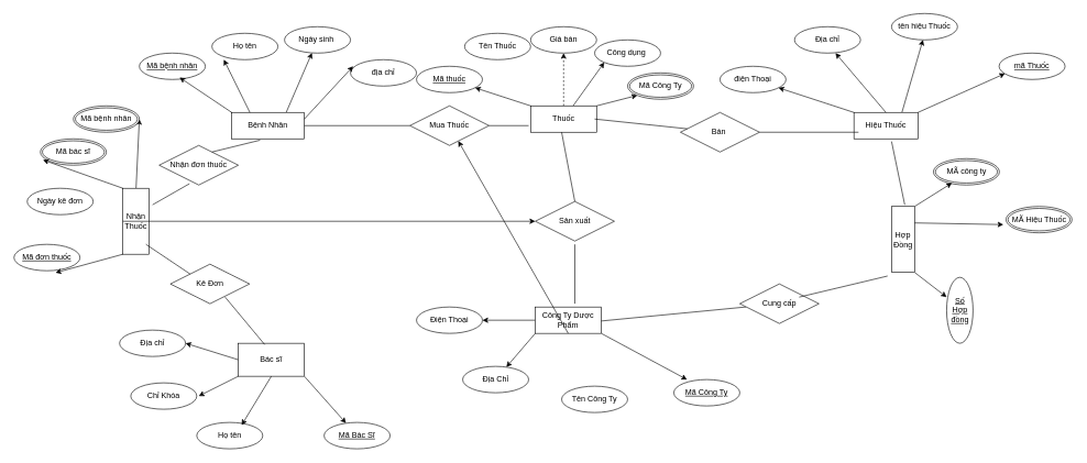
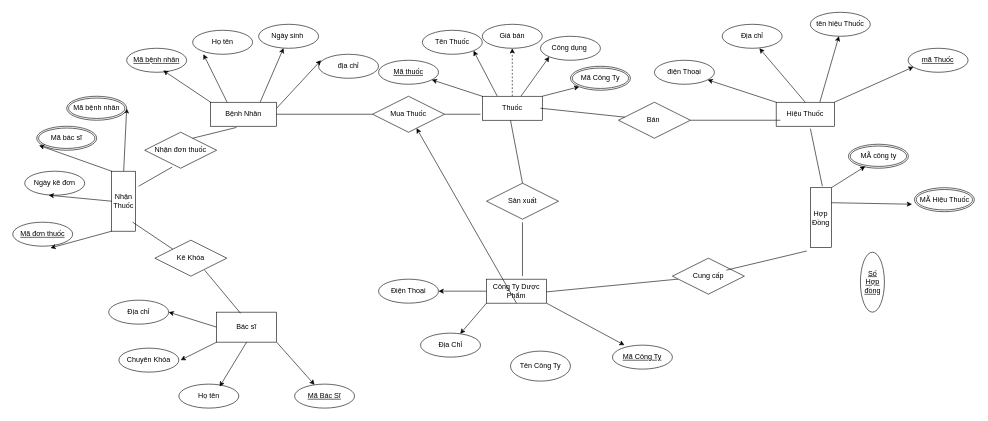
  <mxCell id="0" />
  <mxCell id="1" parent="0" />
  <mxCell id="2" value="Mã thuốc" style="ellipse;whiteSpace=wrap;html=1;align=center;fontStyle=4;" vertex="1" parent="1"><mxGeometry x="630" y="100" width="100" height="40" as="geometry" /></mxCell>
  <mxCell id="3" value="Tên Thuốc" style="ellipse;whiteSpace=wrap;html=1;align=center;direction=west;" vertex="1" parent="1"><mxGeometry x="703" y="50" width="100" height="40" as="geometry" /></mxCell>
  <mxCell id="4" style="rounded=0;orthogonalLoop=1;jettySize=auto;html=1;exitX=1;exitY=1;exitDx=0;exitDy=0;" edge="1" parent="1" source="9" target="2"><mxGeometry relative="1" as="geometry" /></mxCell>
  <mxCell id="5" style="rounded=0;orthogonalLoop=1;jettySize=auto;html=1;exitX=0;exitY=1;exitDx=0;exitDy=0;entryX=0;entryY=1;entryDx=0;entryDy=0;" edge="1" parent="1" source="9" target="12"><mxGeometry relative="1" as="geometry" /></mxCell>
  <mxCell id="6" style="rounded=0;orthogonalLoop=1;jettySize=auto;html=1;entryX=0;entryY=1;entryDx=0;entryDy=0;" edge="1" parent="1" source="9" target="10"><mxGeometry relative="1" as="geometry" /></mxCell>
  <mxCell id="7" style="edgeStyle=orthogonalEdgeStyle;rounded=0;orthogonalLoop=1;jettySize=auto;html=1;exitX=0.5;exitY=1;exitDx=0;exitDy=0;entryX=0.5;entryY=1;entryDx=0;entryDy=0;dashed=1;" edge="1" parent="1" source="9" target="11"><mxGeometry relative="1" as="geometry" /></mxCell>
+ <mxCell id="8" style="rounded=0;orthogonalLoop=1;jettySize=auto;html=1;exitX=0.75;exitY=1;exitDx=0;exitDy=0;entryX=0;entryY=0;entryDx=0;entryDy=0;" edge="1" parent="1" source="9" target="3"><mxGeometry relative="1" as="geometry" /></mxCell>
  <mxCell id="9" value="Thuốc" style="whiteSpace=wrap;html=1;align=center;direction=west;" vertex="1" parent="1"><mxGeometry x="803" y="160" width="100" height="40" as="geometry" /></mxCell>
  <mxCell id="10" value="Công dụng&amp;nbsp;" style="ellipse;whiteSpace=wrap;html=1;align=center;" vertex="1" parent="1"><mxGeometry x="900" y="60" width="100" height="40" as="geometry" /></mxCell>
  <mxCell id="11" value="Giá bán" style="ellipse;whiteSpace=wrap;html=1;align=center;" vertex="1" parent="1"><mxGeometry x="803" y="40" width="100" height="40" as="geometry" /></mxCell>
  <mxCell id="12" value="Mã Công Ty" style="ellipse;shape=doubleEllipse;margin=3;whiteSpace=wrap;html=1;align=center;" vertex="1" parent="1"><mxGeometry x="950" y="110" width="100" height="40" as="geometry" /></mxCell>
  <mxCell id="13" style="rounded=0;orthogonalLoop=1;jettySize=auto;html=1;exitX=0;exitY=1;exitDx=0;exitDy=0;" edge="1" parent="1" source="15" target="18"><mxGeometry relative="1" as="geometry" /></mxCell>
  <mxCell id="14" style="rounded=0;orthogonalLoop=1;jettySize=auto;html=1;exitX=0;exitY=0.5;exitDx=0;exitDy=0;entryX=1;entryY=0.5;entryDx=0;entryDy=0;" edge="1" parent="1" source="15" target="19"><mxGeometry relative="1" as="geometry" /></mxCell>
  <mxCell id="15" value="Công Ty Dược Phẩm" style="whiteSpace=wrap;html=1;align=center;" vertex="1" parent="1"><mxGeometry x="810" y="465" width="100" height="40" as="geometry" /></mxCell>
  <mxCell id="16" value="Mã Công Ty" style="ellipse;whiteSpace=wrap;html=1;align=center;fontStyle=4;" vertex="1" parent="1"><mxGeometry x="1020" y="575" width="100" height="40" as="geometry" /></mxCell>
- <mxCell id="17" value="Tên Công Ty" style="ellipse;whiteSpace=wrap;html=1;align=center;" vertex="1" parent="1"><mxGeometry x="850" y="585" width="100" height="40" as="geometry" /></mxCell>
+ <mxCell id="17" value="Tên Công Ty" style="ellipse;whiteSpace=wrap;html=1;align=center;" vertex="1" parent="1"><mxGeometry x="850" y="585" width="100" height="50" as="geometry" /></mxCell>
  <mxCell id="18" value="Địa Chỉ" style="ellipse;whiteSpace=wrap;html=1;align=center;" vertex="1" parent="1"><mxGeometry x="700" y="555" width="100" height="40" as="geometry" /></mxCell>
  <mxCell id="19" value="Điện Thoại" style="ellipse;whiteSpace=wrap;html=1;align=center;" vertex="1" parent="1"><mxGeometry x="630" y="465" width="100" height="40" as="geometry" /></mxCell>
  <mxCell id="20" style="rounded=0;orthogonalLoop=1;jettySize=auto;html=1;exitX=1;exitY=1;exitDx=0;exitDy=0;entryX=0.2;entryY=0;entryDx=0;entryDy=0;entryPerimeter=0;" edge="1" parent="1" source="15" target="16"><mxGeometry relative="1" as="geometry" /></mxCell>
  <mxCell id="21" style="rounded=0;orthogonalLoop=1;jettySize=auto;html=1;exitX=0.5;exitY=1;exitDx=0;exitDy=0;" edge="1" parent="1" source="15" target="65"><mxGeometry relative="1" as="geometry" /></mxCell>
  <mxCell id="22" style="rounded=0;orthogonalLoop=1;jettySize=auto;html=1;exitX=0.75;exitY=0;exitDx=0;exitDy=0;" edge="1" parent="1" source="24"><mxGeometry relative="1" as="geometry"><mxPoint x="1397.646" y="59.885" as="targetPoint" /></mxGeometry></mxCell>
  <mxCell id="23" style="rounded=0;orthogonalLoop=1;jettySize=auto;html=1;exitX=0;exitY=0;exitDx=0;exitDy=0;" edge="1" parent="1" source="24" target="28"><mxGeometry relative="1" as="geometry" /></mxCell>
  <mxCell id="24" value="Hiệu Thuốc" style="whiteSpace=wrap;html=1;align=center;" vertex="1" parent="1"><mxGeometry x="1293" y="170" width="97" height="40" as="geometry" /></mxCell>
  <mxCell id="25" value="mã Thuốc" style="ellipse;whiteSpace=wrap;html=1;align=center;fontStyle=4;" vertex="1" parent="1"><mxGeometry x="1513" y="80" width="100" height="40" as="geometry" /></mxCell>
  <mxCell id="26" value="tên hiệu Thuốc" style="ellipse;whiteSpace=wrap;html=1;align=center;" vertex="1" parent="1"><mxGeometry x="1350" y="20" width="100" height="40" as="geometry" /></mxCell>
  <mxCell id="27" value="Địa chỉ" style="ellipse;whiteSpace=wrap;html=1;align=center;" vertex="1" parent="1"><mxGeometry x="1203" y="40" width="100" height="40" as="geometry" /></mxCell>
  <mxCell id="28" value="điện Thoại" style="ellipse;whiteSpace=wrap;html=1;align=center;" vertex="1" parent="1"><mxGeometry x="1090" y="100" width="100" height="40" as="geometry" /></mxCell>
  <mxCell id="29" style="rounded=0;orthogonalLoop=1;jettySize=auto;html=1;exitX=1;exitY=0;exitDx=0;exitDy=0;entryX=0.09;entryY=0.775;entryDx=0;entryDy=0;entryPerimeter=0;" edge="1" parent="1" source="24" target="25"><mxGeometry relative="1" as="geometry" /></mxCell>
  <mxCell id="30" style="rounded=0;orthogonalLoop=1;jettySize=auto;html=1;exitX=0.5;exitY=0;exitDx=0;exitDy=0;entryX=0.62;entryY=1;entryDx=0;entryDy=0;entryPerimeter=0;" edge="1" parent="1" source="24" target="27"><mxGeometry relative="1" as="geometry" /></mxCell>
  <mxCell id="31" style="rounded=0;orthogonalLoop=1;jettySize=auto;html=1;exitX=0.25;exitY=1;exitDx=0;exitDy=0;" edge="1" parent="1" source="32" target="35"><mxGeometry relative="1" as="geometry" /></mxCell>
  <mxCell id="32" value="Bệnh Nhân" style="whiteSpace=wrap;html=1;align=center;direction=west;" vertex="1" parent="1"><mxGeometry x="350" y="170" width="110" height="40" as="geometry" /></mxCell>
  <mxCell id="33" value="Mã bệnh nhân" style="ellipse;whiteSpace=wrap;html=1;align=center;fontStyle=4;direction=west;" vertex="1" parent="1"><mxGeometry x="210" y="80" width="100" height="40" as="geometry" /></mxCell>
  <mxCell id="34" value="Họ tên" style="ellipse;whiteSpace=wrap;html=1;align=center;direction=west;" vertex="1" parent="1"><mxGeometry x="320" y="50" width="100" height="40" as="geometry" /></mxCell>
  <mxCell id="35" value="Ngày sinh&amp;nbsp;" style="ellipse;whiteSpace=wrap;html=1;align=center;" vertex="1" parent="1"><mxGeometry x="430" y="40" width="100" height="40" as="geometry" /></mxCell>
  <mxCell id="36" value="địa chỉ" style="ellipse;whiteSpace=wrap;html=1;align=center;direction=west;" vertex="1" parent="1"><mxGeometry x="530" y="90" width="100" height="40" as="geometry" /></mxCell>
  <mxCell id="37" style="rounded=0;orthogonalLoop=1;jettySize=auto;html=1;exitX=1;exitY=1;exitDx=0;exitDy=0;entryX=0.39;entryY=0.075;entryDx=0;entryDy=0;entryPerimeter=0;" edge="1" parent="1" source="32" target="33"><mxGeometry relative="1" as="geometry" /></mxCell>
  <mxCell id="38" style="rounded=0;orthogonalLoop=1;jettySize=auto;html=1;exitX=0.75;exitY=1;exitDx=0;exitDy=0;entryX=0.82;entryY=0;entryDx=0;entryDy=0;entryPerimeter=0;" edge="1" parent="1" source="32" target="34"><mxGeometry relative="1" as="geometry" /></mxCell>
  <mxCell id="39" style="rounded=0;orthogonalLoop=1;jettySize=auto;html=1;exitX=0;exitY=0.75;exitDx=0;exitDy=0;entryX=0.96;entryY=0.75;entryDx=0;entryDy=0;entryPerimeter=0;" edge="1" parent="1" source="32" target="36"><mxGeometry relative="1" as="geometry" /></mxCell>
  <mxCell id="40" style="rounded=0;orthogonalLoop=1;jettySize=auto;html=1;exitX=1;exitY=1;exitDx=0;exitDy=0;" edge="1" parent="1" source="43" target="44"><mxGeometry relative="1" as="geometry" /></mxCell>
  <mxCell id="41" style="rounded=0;orthogonalLoop=1;jettySize=auto;html=1;exitX=0;exitY=1;exitDx=0;exitDy=0;" edge="1" parent="1" source="43"><mxGeometry relative="1" as="geometry"><mxPoint x="300" y="600" as="targetPoint" /></mxGeometry></mxCell>
  <mxCell id="42" style="rounded=0;orthogonalLoop=1;jettySize=auto;html=1;exitX=0;exitY=0.5;exitDx=0;exitDy=0;entryX=1;entryY=0.5;entryDx=0;entryDy=0;" edge="1" parent="1" source="43" target="47"><mxGeometry relative="1" as="geometry" /></mxCell>
  <mxCell id="43" value="Bác sĩ" style="whiteSpace=wrap;html=1;align=center;" vertex="1" parent="1"><mxGeometry x="360" y="520" width="100" height="50" as="geometry" /></mxCell>
  <mxCell id="44" value="Mã Bác Sĩ" style="ellipse;whiteSpace=wrap;html=1;align=center;fontStyle=4;" vertex="1" parent="1"><mxGeometry x="490" y="640" width="100" height="40" as="geometry" /></mxCell>
  <mxCell id="45" value="Họ tên" style="ellipse;whiteSpace=wrap;html=1;align=center;" vertex="1" parent="1"><mxGeometry x="297" y="640" width="100" height="40" as="geometry" /></mxCell>
- <mxCell id="46" value="Chỉ Khóa" style="ellipse;whiteSpace=wrap;html=1;align=center;" vertex="1" parent="1"><mxGeometry x="197" y="580" width="100" height="40" as="geometry" /></mxCell>
+ <mxCell id="46" value="Chuyên Khóa" style="ellipse;whiteSpace=wrap;html=1;align=center;" vertex="1" parent="1"><mxGeometry x="197" y="580" width="100" height="40" as="geometry" /></mxCell>
  <mxCell id="47" value="Địa chỉ" style="ellipse;whiteSpace=wrap;html=1;align=center;" vertex="1" parent="1"><mxGeometry x="180" y="500" width="100" height="40" as="geometry" /></mxCell>
  <mxCell id="48" style="rounded=0;orthogonalLoop=1;jettySize=auto;html=1;exitX=0.5;exitY=1;exitDx=0;exitDy=0;entryX=0.68;entryY=0.1;entryDx=0;entryDy=0;entryPerimeter=0;" edge="1" parent="1" source="43" target="45"><mxGeometry relative="1" as="geometry" /></mxCell>
  <mxCell id="49" style="rounded=0;orthogonalLoop=1;jettySize=auto;html=1;exitX=0;exitY=0.5;exitDx=0;exitDy=0;entryX=1;entryY=0.5;entryDx=0;entryDy=0;" edge="1" parent="1" source="50" target="54"><mxGeometry relative="1" as="geometry" /></mxCell>
  <mxCell id="50" value="Nhận Thuốc" style="whiteSpace=wrap;html=1;align=center;direction=south;" vertex="1" parent="1"><mxGeometry x="185" y="285" width="40" height="100" as="geometry" /></mxCell>
  <mxCell id="51" value="Mã đơn thuốc" style="ellipse;whiteSpace=wrap;html=1;align=center;fontStyle=4;direction=west;" vertex="1" parent="1"><mxGeometry x="20" y="370" width="100" height="40" as="geometry" /></mxCell>
  <mxCell id="52" value="Ngày kê đơn" style="ellipse;whiteSpace=wrap;html=1;align=center;direction=west;" vertex="1" parent="1"><mxGeometry x="40" y="285" width="100" height="40" as="geometry" /></mxCell>
  <mxCell id="53" value="Mã bác sĩ" style="ellipse;shape=doubleEllipse;margin=3;whiteSpace=wrap;html=1;align=center;direction=west;" vertex="1" parent="1"><mxGeometry x="60" y="210" width="100" height="40" as="geometry" /></mxCell>
  <mxCell id="54" value="Mã bệnh nhân" style="ellipse;shape=doubleEllipse;margin=3;whiteSpace=wrap;html=1;align=center;" vertex="1" parent="1"><mxGeometry x="110" y="160" width="100" height="40" as="geometry" /></mxCell>
  <mxCell id="55" style="rounded=0;orthogonalLoop=1;jettySize=auto;html=1;exitX=1;exitY=1;exitDx=0;exitDy=0;entryX=0.37;entryY=-0.075;entryDx=0;entryDy=0;entryPerimeter=0;" edge="1" parent="1" source="50" target="51"><mxGeometry relative="1" as="geometry" /></mxCell>
- <mxCell id="56" style="rounded=0;orthogonalLoop=1;jettySize=auto;html=1;exitX=0.5;exitY=1;exitDx=0;exitDy=0;" edge="1" parent="1" source="50" target="67"><mxGeometry relative="1" as="geometry" /></mxCell>
+ <mxCell id="56" style="rounded=0;orthogonalLoop=1;jettySize=auto;html=1;exitX=0.5;exitY=1;exitDx=0;exitDy=0;entryX=0.6;entryY=0;entryDx=0;entryDy=0;entryPerimeter=0;" edge="1" parent="1" source="50" target="52"><mxGeometry relative="1" as="geometry" /></mxCell>
  <mxCell id="57" style="rounded=0;orthogonalLoop=1;jettySize=auto;html=1;exitX=0;exitY=1;exitDx=0;exitDy=0;entryX=0.96;entryY=0.2;entryDx=0;entryDy=0;entryPerimeter=0;" edge="1" parent="1" source="50" target="53"><mxGeometry relative="1" as="geometry" /></mxCell>
  <mxCell id="58" value="Hợp Đồng" style="whiteSpace=wrap;html=1;align=center;direction=south;" vertex="1" parent="1"><mxGeometry x="1350" y="312.5" width="35" height="100" as="geometry" /></mxCell>
  <mxCell id="59" value="Số Hợp đồng" style="ellipse;whiteSpace=wrap;html=1;align=center;fontStyle=4;direction=south;" vertex="1" parent="1"><mxGeometry x="1433.5" y="420" width="40" height="100" as="geometry" /></mxCell>
  <mxCell id="60" value="MÃ công ty" style="ellipse;shape=doubleEllipse;margin=3;whiteSpace=wrap;html=1;align=center;" vertex="1" parent="1"><mxGeometry x="1413.5" y="240" width="100" height="40" as="geometry" /></mxCell>
  <mxCell id="61" value="MÃ Hiệu Thuốc" style="ellipse;shape=doubleEllipse;margin=3;whiteSpace=wrap;html=1;align=center;" vertex="1" parent="1"><mxGeometry x="1523.5" y="312.5" width="100" height="40" as="geometry" /></mxCell>
- <mxCell id="62" style="rounded=0;orthogonalLoop=1;jettySize=auto;html=1;exitX=1;exitY=0;exitDx=0;exitDy=0;entryX=0.3;entryY=1;entryDx=0;entryDy=0;entryPerimeter=0;" edge="1" parent="1" source="58" target="59"><mxGeometry relative="1" as="geometry" /></mxCell>
  <mxCell id="63" value="Nhận đơn thuốc" style="shape=rhombus;perimeter=rhombusPerimeter;whiteSpace=wrap;html=1;align=center;" vertex="1" parent="1"><mxGeometry x="240" y="220" width="120" height="60" as="geometry" /></mxCell>
- <mxCell id="64" value="Kê Đơn" style="shape=rhombus;perimeter=rhombusPerimeter;whiteSpace=wrap;html=1;align=center;" vertex="1" parent="1"><mxGeometry x="257" y="400" width="120" height="60" as="geometry" /></mxCell>
+ <mxCell id="64" value="Kê Khóa" style="shape=rhombus;perimeter=rhombusPerimeter;whiteSpace=wrap;html=1;align=center;" vertex="1" parent="1"><mxGeometry x="257" y="400" width="120" height="60" as="geometry" /></mxCell>
  <mxCell id="65" value="Mua Thuốc" style="shape=rhombus;perimeter=rhombusPerimeter;whiteSpace=wrap;html=1;align=center;" vertex="1" parent="1"><mxGeometry x="620" y="160" width="120" height="60" as="geometry" /></mxCell>
  <mxCell id="66" value="Bán&amp;nbsp;" style="shape=rhombus;perimeter=rhombusPerimeter;whiteSpace=wrap;html=1;align=center;" vertex="1" parent="1"><mxGeometry x="1030" y="170" width="120" height="60" as="geometry" /></mxCell>
  <mxCell id="67" value="Sản xuất" style="shape=rhombus;perimeter=rhombusPerimeter;whiteSpace=wrap;html=1;align=center;" vertex="1" parent="1"><mxGeometry x="810" y="305" width="120" height="60" as="geometry" /></mxCell>
  <mxCell id="68" value="" style="endArrow=none;html=1;rounded=0;entryX=0.5;entryY=0;entryDx=0;entryDy=0;" edge="1" parent="1" target="67"><mxGeometry relative="1" as="geometry"><mxPoint x="850" y="200" as="sourcePoint" /><mxPoint x="1010" y="200" as="targetPoint" /></mxGeometry></mxCell>
  <mxCell id="69" value="" style="endArrow=none;html=1;rounded=0;" edge="1" parent="1"><mxGeometry relative="1" as="geometry"><mxPoint x="870" y="370" as="sourcePoint" /><mxPoint x="870" y="460" as="targetPoint" /></mxGeometry></mxCell>
  <mxCell id="70" value="" style="endArrow=none;html=1;rounded=0;" edge="1" parent="1" target="81"><mxGeometry relative="1" as="geometry"><mxPoint x="910" y="486.2" as="sourcePoint" /><mxPoint x="1147.6" y="385" as="targetPoint" /></mxGeometry></mxCell>
  <mxCell id="71" value="" style="endArrow=none;html=1;rounded=0;entryX=0.4;entryY=0.04;entryDx=0;entryDy=0;entryPerimeter=0;" edge="1" parent="1" target="43"><mxGeometry relative="1" as="geometry"><mxPoint x="340" y="450" as="sourcePoint" /><mxPoint x="500" y="450" as="targetPoint" /></mxGeometry></mxCell>
  <mxCell id="72" value="" style="endArrow=none;html=1;rounded=0;entryX=0;entryY=0;entryDx=0;entryDy=0;" edge="1" parent="1" target="64"><mxGeometry relative="1" as="geometry"><mxPoint x="220" y="370" as="sourcePoint" /><mxPoint x="380" y="370" as="targetPoint" /></mxGeometry></mxCell>
  <mxCell id="73" value="" style="endArrow=none;html=1;rounded=0;entryX=0.383;entryY=0.967;entryDx=0;entryDy=0;entryPerimeter=0;" edge="1" parent="1" target="63"><mxGeometry relative="1" as="geometry"><mxPoint x="230" y="310" as="sourcePoint" /><mxPoint x="390" y="310" as="targetPoint" /></mxGeometry></mxCell>
  <mxCell id="74" value="" style="endArrow=none;html=1;rounded=0;entryX=0.609;entryY=-0.05;entryDx=0;entryDy=0;entryPerimeter=0;" edge="1" parent="1" target="32"><mxGeometry relative="1" as="geometry"><mxPoint x="320" y="230" as="sourcePoint" /><mxPoint x="480" y="230" as="targetPoint" /></mxGeometry></mxCell>
  <mxCell id="75" value="" style="endArrow=none;html=1;rounded=0;" edge="1" parent="1"><mxGeometry relative="1" as="geometry"><mxPoint x="460" y="190" as="sourcePoint" /><mxPoint x="620" y="190" as="targetPoint" /></mxGeometry></mxCell>
  <mxCell id="76" value="" style="endArrow=none;html=1;rounded=0;" edge="1" parent="1"><mxGeometry relative="1" as="geometry"><mxPoint x="740" y="190" as="sourcePoint" /><mxPoint x="800" y="190" as="targetPoint" /></mxGeometry></mxCell>
  <mxCell id="77" value="" style="endArrow=none;html=1;rounded=0;" edge="1" parent="1" target="66"><mxGeometry relative="1" as="geometry"><mxPoint x="900" y="180" as="sourcePoint" /><mxPoint x="1060" y="180" as="targetPoint" /></mxGeometry></mxCell>
  <mxCell id="78" value="" style="endArrow=none;html=1;rounded=0;" edge="1" parent="1"><mxGeometry relative="1" as="geometry"><mxPoint x="1150" y="200" as="sourcePoint" /><mxPoint x="1300" y="200" as="targetPoint" /></mxGeometry></mxCell>
  <mxCell id="79" style="rounded=0;orthogonalLoop=1;jettySize=auto;html=1;exitX=0.25;exitY=0;exitDx=0;exitDy=0;entryX=-0.04;entryY=0.688;entryDx=0;entryDy=0;entryPerimeter=0;" edge="1" parent="1" source="58" target="61"><mxGeometry relative="1" as="geometry" /></mxCell>
  <mxCell id="80" style="rounded=0;orthogonalLoop=1;jettySize=auto;html=1;exitX=0;exitY=0;exitDx=0;exitDy=0;entryX=0.28;entryY=0.925;entryDx=0;entryDy=0;entryPerimeter=0;" edge="1" parent="1" source="58" target="60"><mxGeometry relative="1" as="geometry" /></mxCell>
  <mxCell id="81" value="Cung cấp" style="shape=rhombus;perimeter=rhombusPerimeter;whiteSpace=wrap;html=1;align=center;" vertex="1" parent="1"><mxGeometry x="1120" y="430" width="120" height="60" as="geometry" /></mxCell>
  <mxCell id="82" value="" style="endArrow=none;html=1;rounded=0;entryX=1.055;entryY=1.171;entryDx=0;entryDy=0;entryPerimeter=0;" edge="1" parent="1" target="58"><mxGeometry relative="1" as="geometry"><mxPoint x="1210" y="450" as="sourcePoint" /><mxPoint x="1370" y="450" as="targetPoint" /></mxGeometry></mxCell>
  <mxCell id="83" value="" style="endArrow=none;html=1;rounded=0;exitX=0.588;exitY=1.1;exitDx=0;exitDy=0;exitPerimeter=0;" edge="1" parent="1" source="24"><mxGeometry relative="1" as="geometry"><mxPoint x="1253.5" y="240" as="sourcePoint" /><mxPoint x="1370" y="310" as="targetPoint" /></mxGeometry></mxCell>
